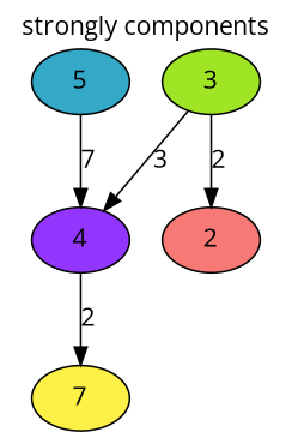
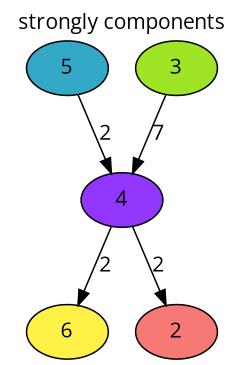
  digraph {
    fontname="Open Sans"
    label="strongly components"
    labelloc=t
    node [fontname="Open Sans" style=filled]
    edge [fontname="Open Sans"]
    5 [fillcolor="#33a8c7"]
    4 [fillcolor="#9336fd"]
-   6 [fillcolor="#fdf148" label=7]
+   6 [fillcolor="#fdf148"]
    2 [fillcolor="#f77976"]
    3 [fillcolor="#a0e426"]
-   5 -> 4 [label=7]
+   5 -> 4 [label=2]
    4 -> 6 [label=2]
-   3 -> 2 [label=2]
-   3 -> 4 [label=3]
+   4 -> 2 [label=2]
+   3 -> 4 [label=7]
  }
